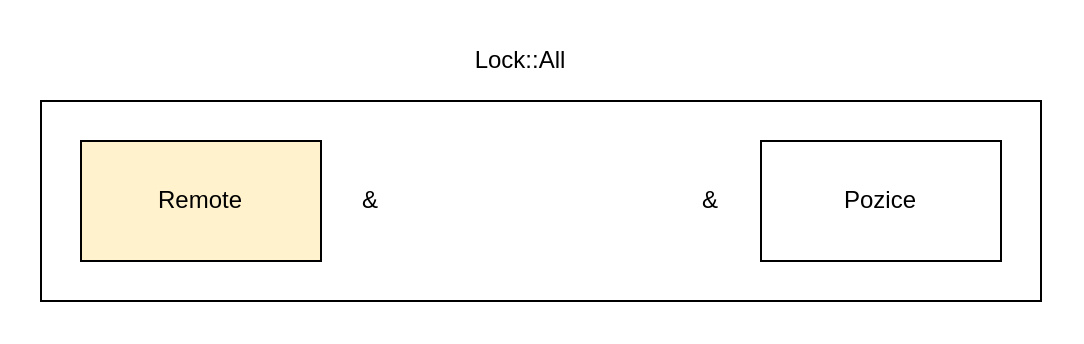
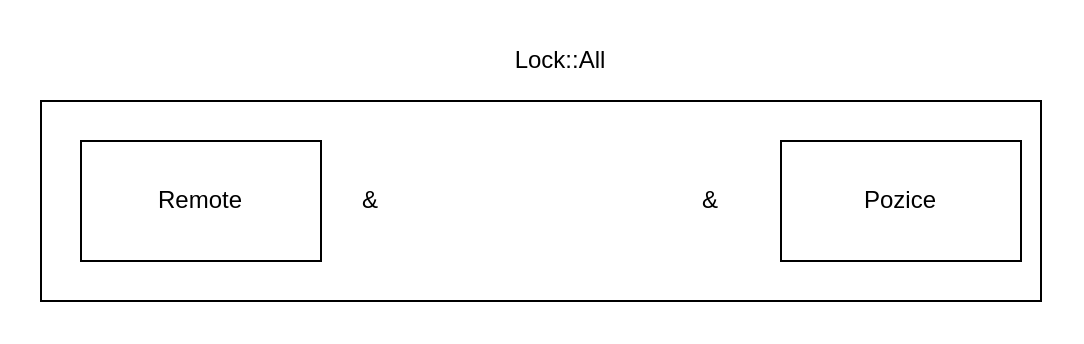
  <mxCell id="0" />
  <mxCell id="1" parent="0" />
  <mxCell id="2" value="" style="rounded=0;whiteSpace=wrap;html=1;" vertex="1" parent="1"><mxGeometry x="20" y="50" width="500" height="100" as="geometry" /></mxCell>
- <mxCell id="3" value="Remote" style="rounded=0;whiteSpace=wrap;html=1;fillColor=#fff2cc;" vertex="1" parent="1"><mxGeometry x="40" y="70" width="120" height="60" as="geometry" /></mxCell>
- <mxCell id="4" value="Pozice" style="rounded=0;whiteSpace=wrap;html=1;" vertex="1" parent="1"><mxGeometry x="380" y="70" width="120" height="60" as="geometry" /></mxCell>
- <mxCell id="5" value="Lock::All" style="text;html=1;strokeColor=none;fillColor=none;align=center;verticalAlign=middle;whiteSpace=wrap;rounded=0;" vertex="1" parent="1"><mxGeometry x="240" y="20" width="40" height="20" as="geometry" /></mxCell>
+ <mxCell id="3" value="Remote" style="rounded=0;whiteSpace=wrap;html=1;" vertex="1" parent="1"><mxGeometry x="40" y="70" width="120" height="60" as="geometry" /></mxCell>
+ <mxCell id="4" value="Pozice" style="rounded=0;whiteSpace=wrap;html=1;" vertex="1" parent="1"><mxGeometry x="390" y="70" width="120" height="60" as="geometry" /></mxCell>
+ <mxCell id="5" value="Lock::All" style="text;html=1;strokeColor=none;fillColor=none;align=center;verticalAlign=middle;whiteSpace=wrap;rounded=0;" vertex="1" parent="1"><mxGeometry x="260" y="20" width="40" height="20" as="geometry" /></mxCell>
  <mxCell id="6" value="&amp;amp;" style="text;html=1;strokeColor=none;fillColor=none;align=center;verticalAlign=middle;whiteSpace=wrap;rounded=0;" vertex="1" parent="1"><mxGeometry x="160" y="85" width="50" height="30" as="geometry" /></mxCell>
  <mxCell id="7" value="&amp;amp;" style="text;html=1;strokeColor=none;fillColor=none;align=center;verticalAlign=middle;whiteSpace=wrap;rounded=0;" vertex="1" parent="1"><mxGeometry x="330" y="85" width="50" height="30" as="geometry" /></mxCell>
